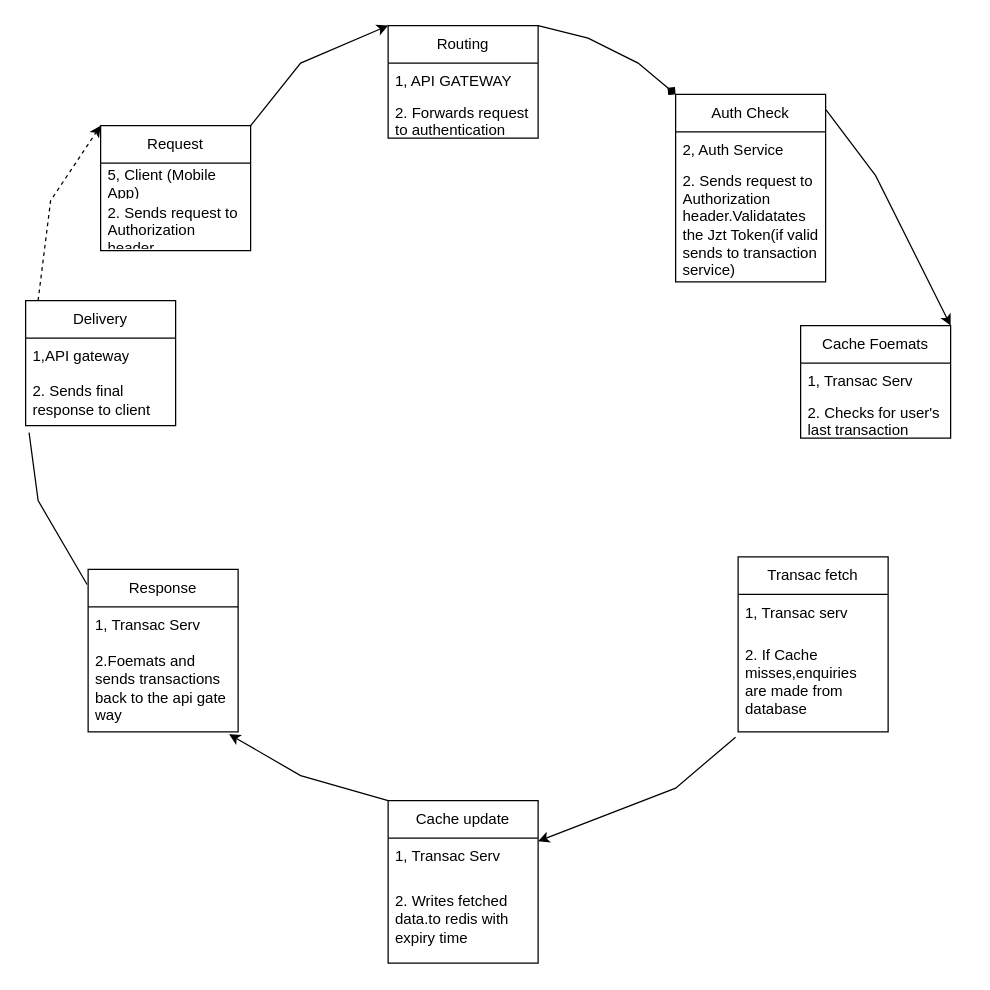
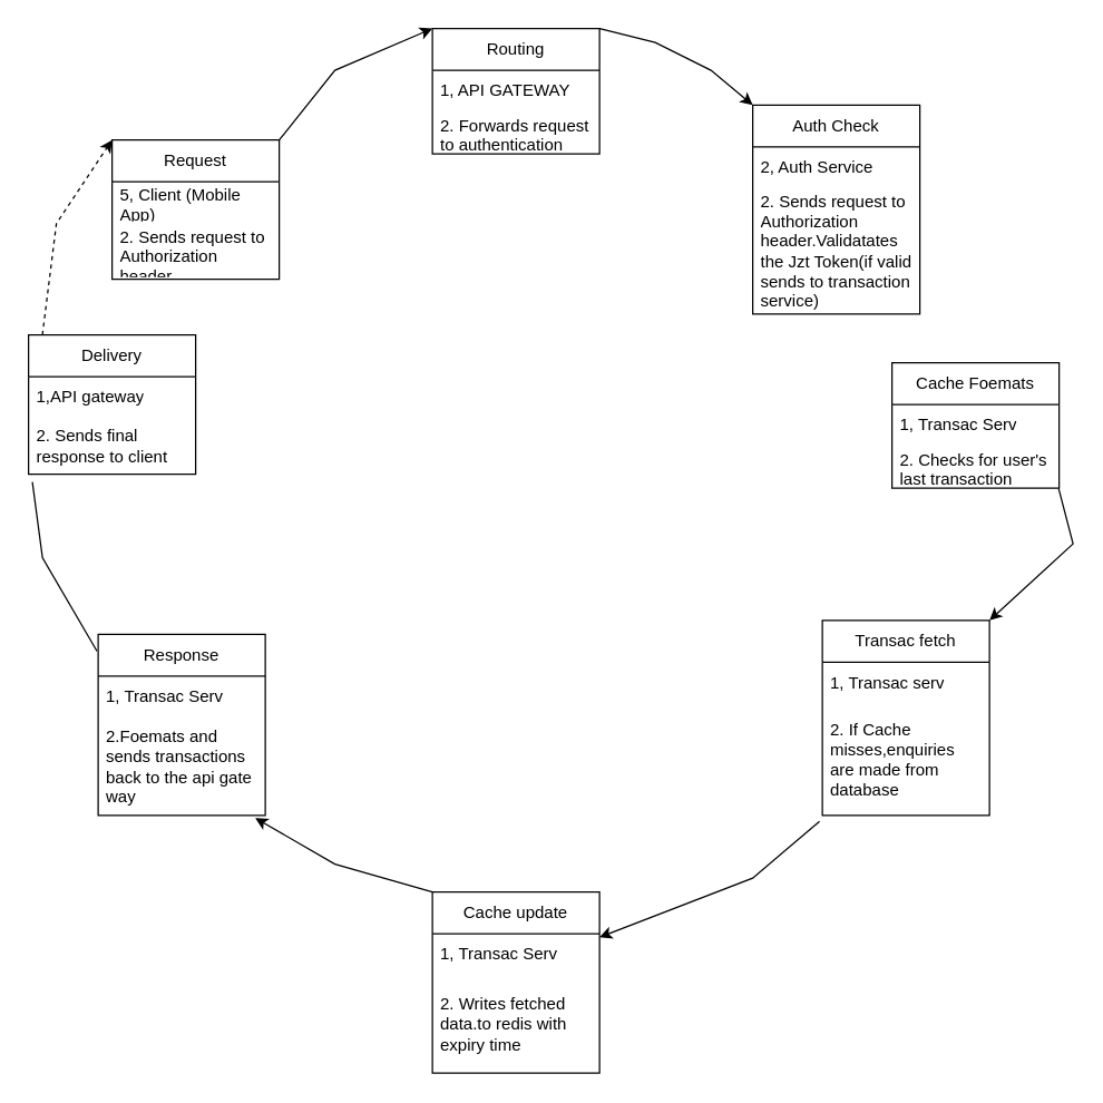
  <mxCell id="0" />
  <mxCell id="1" parent="0" />
  <mxCell id="2" value="Auth Check" style="swimlane;fontStyle=0;childLayout=stackLayout;horizontal=1;startSize=30;horizontalStack=0;resizeParent=1;resizeParentMax=0;resizeLast=0;collapsible=1;marginBottom=0;whiteSpace=wrap;html=1;" vertex="1" parent="1"><mxGeometry x="540" y="75" width="120" height="150" as="geometry" /></mxCell>
  <mxCell id="3" value="2, Auth Service" style="text;strokeColor=none;fillColor=none;align=left;verticalAlign=middle;spacingLeft=4;spacingRight=4;overflow=hidden;points=[[0,0.5],[1,0.5]];portConstraint=eastwest;rotatable=0;whiteSpace=wrap;html=1;" vertex="1" parent="2"><mxGeometry y="30" width="120" height="30" as="geometry" /></mxCell>
  <mxCell id="4" value="2. Sends request to Authorization header.Validatates the Jzt Token(if valid sends to transaction service)" style="text;strokeColor=none;fillColor=none;align=left;verticalAlign=middle;spacingLeft=4;spacingRight=4;overflow=hidden;points=[[0,0.5],[1,0.5]];portConstraint=eastwest;rotatable=0;whiteSpace=wrap;html=1;" vertex="1" parent="2"><mxGeometry y="60" width="120" height="90" as="geometry" /></mxCell>
  <mxCell id="5" value="Routing" style="swimlane;fontStyle=0;childLayout=stackLayout;horizontal=1;startSize=30;horizontalStack=0;resizeParent=1;resizeParentMax=0;resizeLast=0;collapsible=1;marginBottom=0;whiteSpace=wrap;html=1;" vertex="1" parent="1"><mxGeometry x="310" y="20" width="120" height="90" as="geometry" /></mxCell>
  <mxCell id="6" value="1, API GATEWAY" style="text;strokeColor=none;fillColor=none;align=left;verticalAlign=middle;spacingLeft=4;spacingRight=4;overflow=hidden;points=[[0,0.5],[1,0.5]];portConstraint=eastwest;rotatable=0;whiteSpace=wrap;html=1;" vertex="1" parent="5"><mxGeometry y="30" width="120" height="30" as="geometry" /></mxCell>
  <mxCell id="7" value="2. Forwards request to authentication service" style="text;strokeColor=none;fillColor=none;align=left;verticalAlign=middle;spacingLeft=4;spacingRight=4;overflow=hidden;points=[[0,0.5],[1,0.5]];portConstraint=eastwest;rotatable=0;whiteSpace=wrap;html=1;" vertex="1" parent="5"><mxGeometry y="60" width="120" height="30" as="geometry" /></mxCell>
  <mxCell id="8" value="Delivery" style="swimlane;fontStyle=0;childLayout=stackLayout;horizontal=1;startSize=30;horizontalStack=0;resizeParent=1;resizeParentMax=0;resizeLast=0;collapsible=1;marginBottom=0;whiteSpace=wrap;html=1;" vertex="1" parent="1"><mxGeometry x="20" y="240" width="120" height="100" as="geometry" /></mxCell>
  <mxCell id="9" value="1,API gateway" style="text;strokeColor=none;fillColor=none;align=left;verticalAlign=middle;spacingLeft=4;spacingRight=4;overflow=hidden;points=[[0,0.5],[1,0.5]];portConstraint=eastwest;rotatable=0;whiteSpace=wrap;html=1;" vertex="1" parent="8"><mxGeometry y="30" width="120" height="30" as="geometry" /></mxCell>
  <mxCell id="10" value="2. Sends final response to client" style="text;strokeColor=none;fillColor=none;align=left;verticalAlign=middle;spacingLeft=4;spacingRight=4;overflow=hidden;points=[[0,0.5],[1,0.5]];portConstraint=eastwest;rotatable=0;whiteSpace=wrap;html=1;" vertex="1" parent="8"><mxGeometry y="60" width="120" height="40" as="geometry" /></mxCell>
  <mxCell id="11" value="Cache update" style="swimlane;fontStyle=0;childLayout=stackLayout;horizontal=1;startSize=30;horizontalStack=0;resizeParent=1;resizeParentMax=0;resizeLast=0;collapsible=1;marginBottom=0;whiteSpace=wrap;html=1;" vertex="1" parent="1"><mxGeometry x="310" y="640" width="120" height="130" as="geometry" /></mxCell>
  <mxCell id="12" value="1, Transac Serv" style="text;strokeColor=none;fillColor=none;align=left;verticalAlign=middle;spacingLeft=4;spacingRight=4;overflow=hidden;points=[[0,0.5],[1,0.5]];portConstraint=eastwest;rotatable=0;whiteSpace=wrap;html=1;" vertex="1" parent="11"><mxGeometry y="30" width="120" height="30" as="geometry" /></mxCell>
  <mxCell id="13" value="2. Writes fetched data.to redis with expiry time" style="text;strokeColor=none;fillColor=none;align=left;verticalAlign=middle;spacingLeft=4;spacingRight=4;overflow=hidden;points=[[0,0.5],[1,0.5]];portConstraint=eastwest;rotatable=0;whiteSpace=wrap;html=1;" vertex="1" parent="11"><mxGeometry y="60" width="120" height="70" as="geometry" /></mxCell>
  <mxCell id="14" value="Cache Foemats" style="swimlane;fontStyle=0;childLayout=stackLayout;horizontal=1;startSize=30;horizontalStack=0;resizeParent=1;resizeParentMax=0;resizeLast=0;collapsible=1;marginBottom=0;whiteSpace=wrap;html=1;" vertex="1" parent="1"><mxGeometry x="640" y="260" width="120" height="90" as="geometry" /></mxCell>
  <mxCell id="15" value="1, Transac Serv" style="text;strokeColor=none;fillColor=none;align=left;verticalAlign=middle;spacingLeft=4;spacingRight=4;overflow=hidden;points=[[0,0.5],[1,0.5]];portConstraint=eastwest;rotatable=0;whiteSpace=wrap;html=1;" vertex="1" parent="14"><mxGeometry y="30" width="120" height="30" as="geometry" /></mxCell>
  <mxCell id="16" value="2. Checks for user's last transaction" style="text;strokeColor=none;fillColor=none;align=left;verticalAlign=middle;spacingLeft=4;spacingRight=4;overflow=hidden;points=[[0,0.5],[1,0.5]];portConstraint=eastwest;rotatable=0;whiteSpace=wrap;html=1;" vertex="1" parent="14"><mxGeometry y="60" width="120" height="30" as="geometry" /></mxCell>
  <mxCell id="17" value="Transac fetch" style="swimlane;fontStyle=0;childLayout=stackLayout;horizontal=1;startSize=30;horizontalStack=0;resizeParent=1;resizeParentMax=0;resizeLast=0;collapsible=1;marginBottom=0;whiteSpace=wrap;html=1;" vertex="1" parent="1"><mxGeometry x="590" y="445" width="120" height="140" as="geometry" /></mxCell>
  <mxCell id="18" value="1, Transac serv" style="text;strokeColor=none;fillColor=none;align=left;verticalAlign=middle;spacingLeft=4;spacingRight=4;overflow=hidden;points=[[0,0.5],[1,0.5]];portConstraint=eastwest;rotatable=0;whiteSpace=wrap;html=1;" vertex="1" parent="17"><mxGeometry y="30" width="120" height="30" as="geometry" /></mxCell>
  <mxCell id="19" value="2. If Cache misses,enquiries are made from database" style="text;strokeColor=none;fillColor=none;align=left;verticalAlign=middle;spacingLeft=4;spacingRight=4;overflow=hidden;points=[[0,0.5],[1,0.5]];portConstraint=eastwest;rotatable=0;whiteSpace=wrap;html=1;" vertex="1" parent="17"><mxGeometry y="60" width="120" height="80" as="geometry" /></mxCell>
  <mxCell id="20" value="Response" style="swimlane;fontStyle=0;childLayout=stackLayout;horizontal=1;startSize=30;horizontalStack=0;resizeParent=1;resizeParentMax=0;resizeLast=0;collapsible=1;marginBottom=0;whiteSpace=wrap;html=1;" vertex="1" parent="1"><mxGeometry x="70" y="455" width="120" height="130" as="geometry" /></mxCell>
  <mxCell id="21" value="1, Transac Serv" style="text;strokeColor=none;fillColor=none;align=left;verticalAlign=middle;spacingLeft=4;spacingRight=4;overflow=hidden;points=[[0,0.5],[1,0.5]];portConstraint=eastwest;rotatable=0;whiteSpace=wrap;html=1;" vertex="1" parent="20"><mxGeometry y="30" width="120" height="30" as="geometry" /></mxCell>
  <mxCell id="22" value="2.Foemats and sends transactions back to the api gate way" style="text;strokeColor=none;fillColor=none;align=left;verticalAlign=middle;spacingLeft=4;spacingRight=4;overflow=hidden;points=[[0,0.5],[1,0.5]];portConstraint=eastwest;rotatable=0;whiteSpace=wrap;html=1;" vertex="1" parent="20"><mxGeometry y="60" width="120" height="70" as="geometry" /></mxCell>
  <mxCell id="23" value="Request" style="swimlane;fontStyle=0;childLayout=stackLayout;horizontal=1;startSize=30;horizontalStack=0;resizeParent=1;resizeParentMax=0;resizeLast=0;collapsible=1;marginBottom=0;whiteSpace=wrap;html=1;" vertex="1" parent="1"><mxGeometry x="80" y="100" width="120" height="100" as="geometry" /></mxCell>
  <mxCell id="24" value="5, Client (Mobile App)" style="text;strokeColor=none;fillColor=none;align=left;verticalAlign=middle;spacingLeft=4;spacingRight=4;overflow=hidden;points=[[0,0.5],[1,0.5]];portConstraint=eastwest;rotatable=0;whiteSpace=wrap;html=1;" vertex="1" parent="23"><mxGeometry y="30" width="120" height="30" as="geometry" /></mxCell>
  <mxCell id="25" value="2. Sends request to Authorization header." style="text;strokeColor=none;fillColor=none;align=left;verticalAlign=middle;spacingLeft=4;spacingRight=4;overflow=hidden;points=[[0,0.5],[1,0.5]];portConstraint=eastwest;rotatable=0;whiteSpace=wrap;html=1;" vertex="1" parent="23"><mxGeometry y="60" width="120" height="40" as="geometry" /></mxCell>
  <mxCell id="26" value="" style="endArrow=classic;html=1;rounded=0;entryX=0;entryY=0;entryDx=0;entryDy=0;" edge="1" parent="1" target="5"><mxGeometry width="50" height="50" relative="1" as="geometry"><mxPoint x="200" y="100" as="sourcePoint" /><mxPoint x="250" y="50" as="targetPoint" /><Array as="points"><mxPoint x="240" y="50" /></Array></mxGeometry></mxCell>
- <mxCell id="27" value="" style="endArrow=diamond;html=1;rounded=0;entryX=0;entryY=0;entryDx=0;entryDy=0;exitX=1;exitY=0;exitDx=0;exitDy=0;" edge="1" parent="1" source="5" target="2"><mxGeometry width="50" height="50" relative="1" as="geometry"><mxPoint x="430" y="80" as="sourcePoint" /><mxPoint x="530" y="60" as="targetPoint" /><Array as="points"><mxPoint x="470" y="30" /><mxPoint x="490" y="40" /><mxPoint x="510" y="50" /></Array></mxGeometry></mxCell>
- <mxCell id="28" value="" style="endArrow=classic;html=1;rounded=0;entryX=1;entryY=0;entryDx=0;entryDy=0;exitX=1.003;exitY=0.083;exitDx=0;exitDy=0;exitPerimeter=0;" edge="1" parent="1" source="2" target="14"><mxGeometry width="50" height="50" relative="1" as="geometry"><mxPoint x="605" y="100" as="sourcePoint" /><mxPoint x="715" y="65" as="targetPoint" /><Array as="points"><mxPoint x="700" y="140" /></Array></mxGeometry></mxCell>
+ <mxCell id="27" value="" style="endArrow=classic;html=1;rounded=0;entryX=0;entryY=0;entryDx=0;entryDy=0;exitX=1;exitY=0;exitDx=0;exitDy=0;" edge="1" parent="1" source="5" target="2"><mxGeometry width="50" height="50" relative="1" as="geometry"><mxPoint x="430" y="80" as="sourcePoint" /><mxPoint x="530" y="60" as="targetPoint" /><Array as="points"><mxPoint x="470" y="30" /><mxPoint x="490" y="40" /><mxPoint x="510" y="50" /></Array></mxGeometry></mxCell>
+ <mxCell id="29" value="" style="endArrow=classic;html=1;rounded=0;entryX=1;entryY=0;entryDx=0;entryDy=0;exitX=0.997;exitY=1.007;exitDx=0;exitDy=0;exitPerimeter=0;" edge="1" parent="1" source="16" target="17"><mxGeometry width="50" height="50" relative="1" as="geometry"><mxPoint x="710" y="330" as="sourcePoint" /><mxPoint x="825" y="470" as="targetPoint" /><Array as="points"><mxPoint x="770" y="390" /></Array></mxGeometry></mxCell>
  <mxCell id="30" value="" style="endArrow=classic;html=1;rounded=0;exitX=-0.017;exitY=1.053;exitDx=0;exitDy=0;exitPerimeter=0;entryX=1;entryY=0.25;entryDx=0;entryDy=0;" edge="1" parent="1" source="19" target="11"><mxGeometry width="50" height="50" relative="1" as="geometry"><mxPoint x="470" y="495" as="sourcePoint" /><mxPoint x="430" y="535" as="targetPoint" /><Array as="points"><mxPoint x="540" y="630" /></Array></mxGeometry></mxCell>
  <mxCell id="31" value="" style="endArrow=classic;html=1;rounded=0;exitX=0;exitY=0;exitDx=0;exitDy=0;entryX=0.94;entryY=1.027;entryDx=0;entryDy=0;entryPerimeter=0;" edge="1" parent="1" source="11" target="22"><mxGeometry width="50" height="50" relative="1" as="geometry"><mxPoint x="310" y="495" as="sourcePoint" /><mxPoint x="256" y="516" as="targetPoint" /><Array as="points"><mxPoint x="240" y="620" /></Array></mxGeometry></mxCell>
  <mxCell id="32" value="" style="endArrow=classic;html=1;rounded=0;entryX=0;entryY=0;entryDx=0;entryDy=0;exitX=0.083;exitY=0;exitDx=0;exitDy=0;exitPerimeter=0;dashed=1;" edge="1" parent="1" source="8" target="23"><mxGeometry width="50" height="50" relative="1" as="geometry"><mxPoint x="20" y="240" as="sourcePoint" /><mxPoint x="130" y="205" as="targetPoint" /><Array as="points"><mxPoint x="40" y="160" /></Array></mxGeometry></mxCell>
  <mxCell id="33" value="" style="endArrow=none;html=1;rounded=0;entryX=0.023;entryY=1.14;entryDx=0;entryDy=0;entryPerimeter=0;exitX=-0.007;exitY=0.093;exitDx=0;exitDy=0;exitPerimeter=0;" edge="1" parent="1" source="20" target="10"><mxGeometry width="50" height="50" relative="1" as="geometry"><mxPoint x="40" y="403" as="sourcePoint" /><mxPoint x="87" y="330" as="targetPoint" /><Array as="points"><mxPoint x="30" y="400" /></Array></mxGeometry></mxCell>
